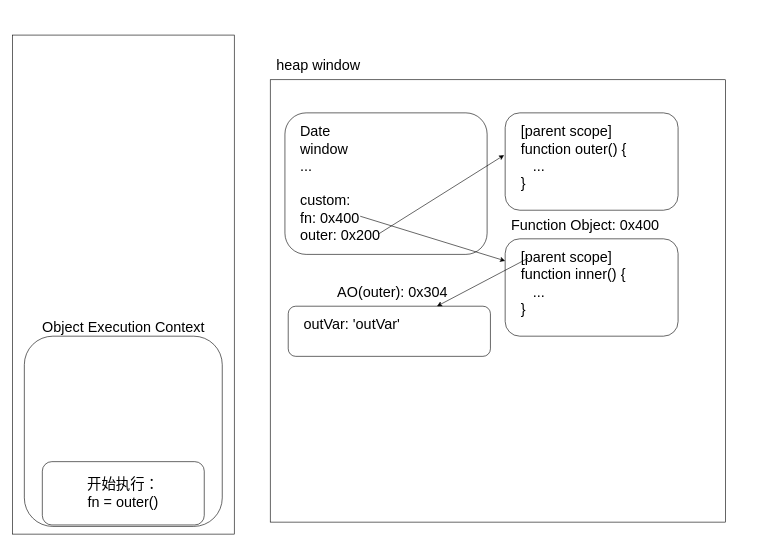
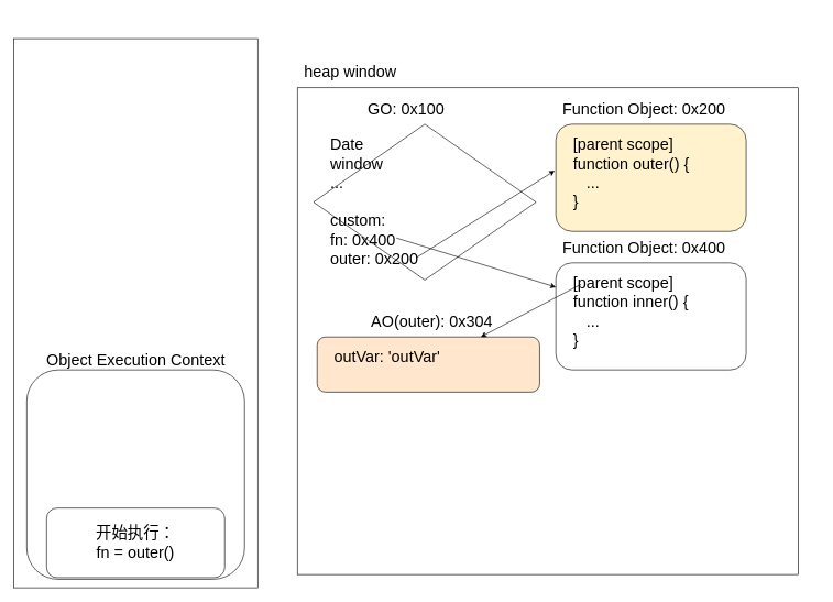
  <mxCell id="0" />
  <mxCell id="1" parent="0" />
  <mxCell id="2" value="" style="group" vertex="1" connectable="0" parent="1"><mxGeometry x="20" y="20" width="370" height="870" as="geometry" /></mxCell>
  <mxCell id="3" value="" style="rounded=0;whiteSpace=wrap;html=1;" vertex="1" parent="2"><mxGeometry y="37.97" width="370" height="832.03" as="geometry" /></mxCell>
  <mxCell id="4" value="" style="group" vertex="1" connectable="0" parent="2"><mxGeometry x="20" y="510" width="330" height="360" as="geometry" /></mxCell>
  <mxCell id="5" value="" style="group" vertex="1" connectable="0" parent="4"><mxGeometry width="330" height="360" as="geometry" /></mxCell>
  <mxCell id="6" value="Object Execution Context" style="text;html=1;align=center;verticalAlign=middle;resizable=0;points=[];autosize=1;strokeColor=none;fillColor=none;fontSize=24;" vertex="1" parent="5"><mxGeometry x="20" y="0.0" width="290" height="30" as="geometry" /></mxCell>
  <mxCell id="7" value="" style="rounded=1;whiteSpace=wrap;html=1;fontSize=24;" vertex="1" parent="4"><mxGeometry y="30.001" width="330" height="317.209" as="geometry" /></mxCell>
  <mxCell id="8" value="开始执行：&lt;br&gt;fn = outer()" style="rounded=1;whiteSpace=wrap;html=1;fontSize=24;" vertex="1" parent="4"><mxGeometry x="30" y="239.187" width="270" height="105.528" as="geometry" /></mxCell>
  <mxCell id="9" value="" style="group" vertex="1" connectable="0" parent="1"><mxGeometry x="450" y="93.64" width="790" height="776.36" as="geometry" /></mxCell>
  <mxCell id="10" value="" style="rounded=0;whiteSpace=wrap;html=1;" vertex="1" parent="9"><mxGeometry y="38.818" width="758.899" height="737.542" as="geometry" /></mxCell>
  <mxCell id="11" value="heap window" style="text;html=1;align=center;verticalAlign=middle;resizable=0;points=[];autosize=1;strokeColor=none;fillColor=none;fontSize=24;" vertex="1" parent="9"><mxGeometry width="160" height="30" as="geometry" /></mxCell>
  <mxCell id="12" value="" style="group" vertex="1" connectable="0" parent="9"><mxGeometry x="24.481" y="56.36" width="349.363" height="322.36" as="geometry" /></mxCell>
- <mxCell id="14" value="Date&lt;br&gt;window&lt;br&gt;...&lt;br&gt;&lt;br&gt;custom:&lt;br&gt;fn: 0x400&lt;br&gt;outer: 0x200" style="rounded=1;whiteSpace=wrap;html=1;fontSize=24;align=left;verticalAlign=top;spacingTop=10;spacingLeft=24;" vertex="1" parent="9"><mxGeometry x="24.48" y="94.04" width="337.12" height="235.96" as="geometry" /></mxCell>
+ <mxCell id="13" value="GO: 0x100" style="text;html=1;align=left;verticalAlign=middle;resizable=0;points=[];autosize=1;strokeColor=none;fillColor=none;fontSize=24;" vertex="1" parent="12"><mxGeometry x="80.062" width="130" height="30" as="geometry" /></mxCell>
+ <mxCell id="14" value="Date&lt;br&gt;window&lt;br&gt;...&lt;br&gt;&lt;br&gt;custom:&lt;br&gt;fn: 0x400&lt;br&gt;outer: 0x200" style="rhombus;whiteSpace=wrap;html=1;fontSize=24;align=left;verticalAlign=top;spacingTop=10;spacingLeft=24;" vertex="1" parent="9"><mxGeometry x="24.48" y="94.04" width="337.12" height="235.96" as="geometry" /></mxCell>
  <mxCell id="15" value="" style="group" vertex="1" connectable="0" parent="9"><mxGeometry x="391.69" y="56.36" width="288.31" height="312.36" as="geometry" /></mxCell>
- <mxCell id="16" value="[parent scope]&lt;br&gt;function outer() {&lt;br&gt;&amp;nbsp; &amp;nbsp;...&lt;br&gt;}" style="rounded=1;whiteSpace=wrap;html=1;fontSize=24;align=left;verticalAlign=top;spacingTop=10;spacingLeft=24;" vertex="1" parent="15"><mxGeometry y="37.68" width="288.31" height="162.32" as="geometry" /></mxCell>
+ <mxCell id="16" value="[parent scope]&lt;br&gt;function outer() {&lt;br&gt;&amp;nbsp; &amp;nbsp;...&lt;br&gt;}" style="rounded=1;whiteSpace=wrap;html=1;fontSize=24;align=left;verticalAlign=top;spacingTop=10;spacingLeft=24;fillColor=#fff2cc;" vertex="1" parent="15"><mxGeometry y="37.68" width="288.31" height="162.32" as="geometry" /></mxCell>
+ <mxCell id="17" value="Function Object: 0x200" style="text;html=1;align=left;verticalAlign=middle;resizable=0;points=[];autosize=1;strokeColor=none;fillColor=none;fontSize=24;" vertex="1" parent="15"><mxGeometry x="8.07" width="260" height="30" as="geometry" /></mxCell>
  <mxCell id="18" value="" style="endArrow=classic;html=1;fontSize=24;entryX=-0.006;entryY=0.434;entryDx=0;entryDy=0;entryPerimeter=0;" edge="1" parent="9" target="16"><mxGeometry width="50" height="50" relative="1" as="geometry"><mxPoint x="180" y="296.36" as="sourcePoint" /><mxPoint x="230" y="246.36" as="targetPoint" /></mxGeometry></mxCell>
  <mxCell id="19" value="" style="group" vertex="1" connectable="0" parent="9"><mxGeometry x="30" y="378.72" width="349.36" height="141.28" as="geometry" /></mxCell>
  <mxCell id="20" value="AO(outer): 0x304" style="text;html=1;align=left;verticalAlign=middle;resizable=0;points=[];autosize=1;strokeColor=none;fillColor=none;fontSize=24;" vertex="1" parent="19"><mxGeometry x="80.062" width="200" height="30" as="geometry" /></mxCell>
- <mxCell id="21" value="outVar: 'outVar'" style="rounded=1;whiteSpace=wrap;html=1;fontSize=24;align=left;verticalAlign=top;spacingTop=10;spacingLeft=24;" vertex="1" parent="9"><mxGeometry x="30" y="416.4" width="337.12" height="83.6" as="geometry" /></mxCell>
+ <mxCell id="21" value="outVar: 'outVar'" style="rounded=1;whiteSpace=wrap;html=1;fontSize=24;align=left;verticalAlign=top;spacingTop=10;spacingLeft=24;fillColor=#ffe6cc;" vertex="1" parent="9"><mxGeometry x="30" y="416.4" width="337.12" height="83.6" as="geometry" /></mxCell>
  <mxCell id="22" value="[parent scope]&lt;br&gt;function inner() {&lt;br&gt;&amp;nbsp; &amp;nbsp;...&lt;br&gt;}" style="rounded=1;whiteSpace=wrap;html=1;fontSize=24;align=left;verticalAlign=top;spacingTop=10;spacingLeft=24;" vertex="1" parent="9"><mxGeometry x="391.69" y="304.04" width="288.31" height="162.32" as="geometry" /></mxCell>
  <mxCell id="23" value="Function Object: 0x400" style="text;html=1;align=left;verticalAlign=middle;resizable=0;points=[];autosize=1;strokeColor=none;fillColor=none;fontSize=24;" vertex="1" parent="9"><mxGeometry x="399.76" y="266.36" width="260" height="30" as="geometry" /></mxCell>
  <mxCell id="24" value="" style="endArrow=classic;html=1;fontSize=24;" edge="1" parent="9" target="21"><mxGeometry width="50" height="50" relative="1" as="geometry"><mxPoint x="430" y="336.36" as="sourcePoint" /><mxPoint x="480" y="286.36" as="targetPoint" /></mxGeometry></mxCell>
  <mxCell id="25" value="" style="endArrow=classic;html=1;fontSize=24;" edge="1" parent="9" target="22"><mxGeometry width="50" height="50" relative="1" as="geometry"><mxPoint x="150" y="266.36" as="sourcePoint" /><mxPoint x="200" y="216.36" as="targetPoint" /></mxGeometry></mxCell>
